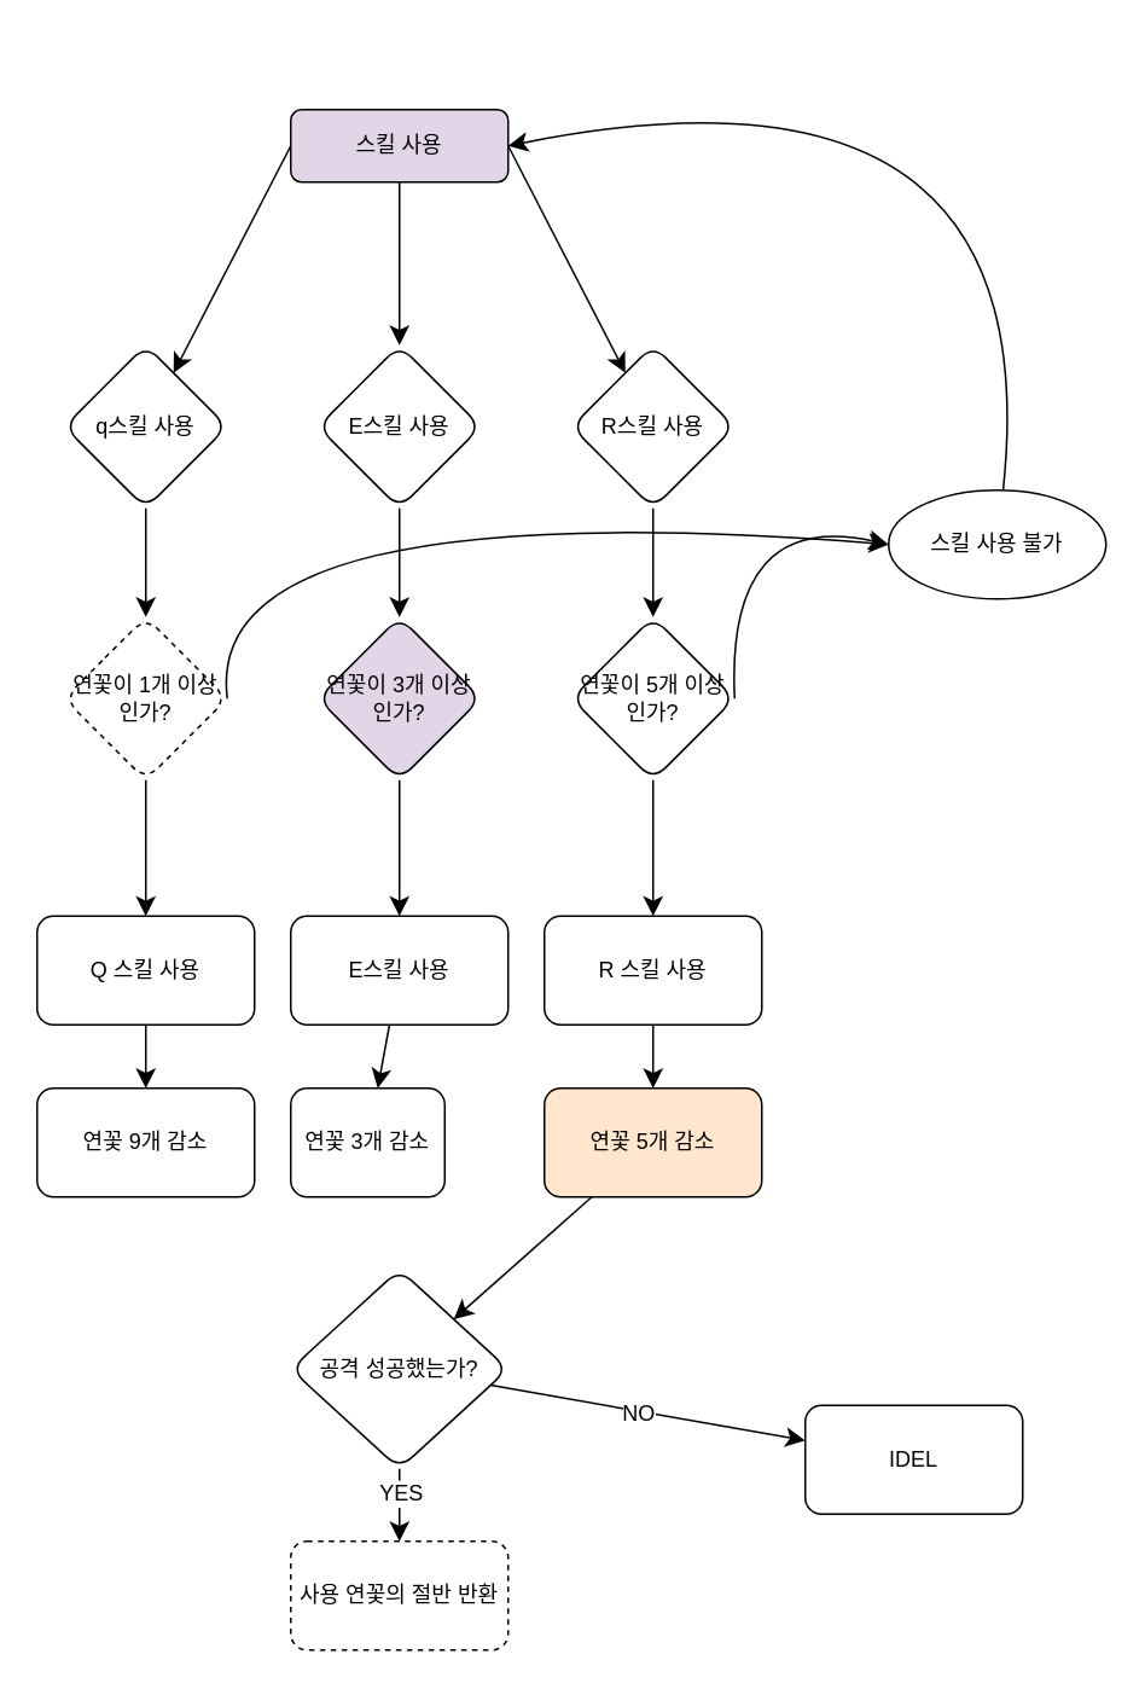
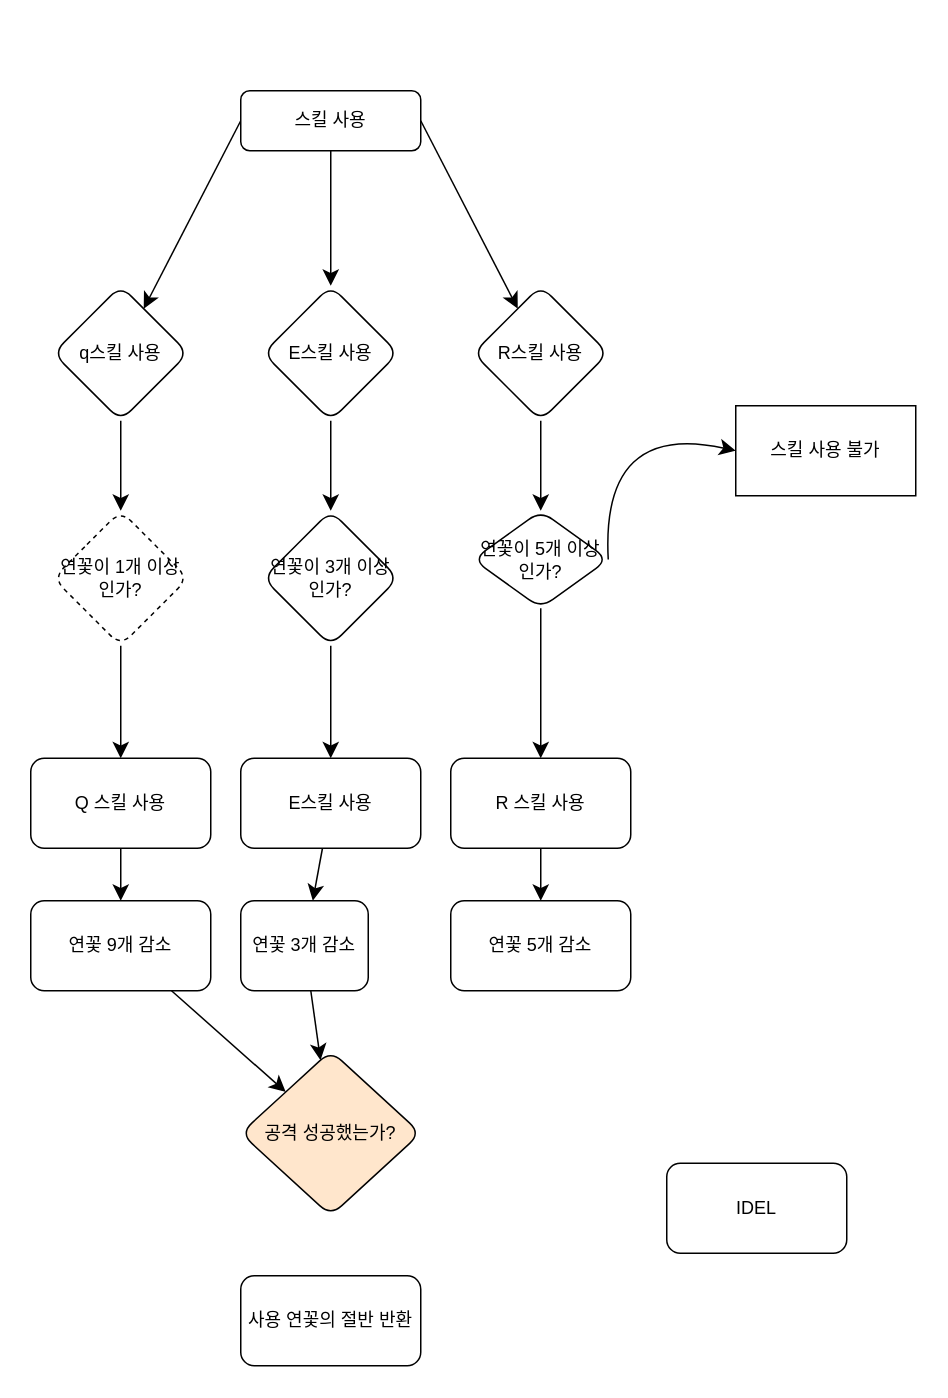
  <mxCell id="0" />
  <mxCell id="1" parent="0" />
  <mxCell id="2" value="" style="edgeStyle=none;curved=1;rounded=0;orthogonalLoop=1;jettySize=auto;html=1;fontSize=12;startSize=8;endSize=8;exitX=0;exitY=0.5;exitDx=0;exitDy=0;" edge="1" parent="1" source="3" target="5"><mxGeometry relative="1" as="geometry" /></mxCell>
- <mxCell id="3" value="스킬 사용" style="rounded=1;whiteSpace=wrap;html=1;fontSize=12;glass=0;strokeWidth=1;shadow=0;fillColor=#e1d5e7;" parent="1" vertex="1"><mxGeometry x="160" y="60" width="120" height="40" as="geometry" /></mxCell>
+ <mxCell id="3" value="스킬 사용" style="rounded=1;whiteSpace=wrap;html=1;fontSize=12;glass=0;strokeWidth=1;shadow=0;" parent="1" vertex="1"><mxGeometry x="160" y="60" width="120" height="40" as="geometry" /></mxCell>
  <mxCell id="4" value="" style="edgeStyle=none;curved=1;rounded=0;orthogonalLoop=1;jettySize=auto;html=1;fontSize=12;startSize=8;endSize=8;" edge="1" parent="1" source="5" target="8"><mxGeometry relative="1" as="geometry" /></mxCell>
  <mxCell id="5" value="q스킬 사용" style="rhombus;whiteSpace=wrap;html=1;rounded=1;glass=0;strokeWidth=1;shadow=0;" vertex="1" parent="1"><mxGeometry x="35" y="190" width="90" height="90" as="geometry" /></mxCell>
  <mxCell id="6" value="" style="edgeStyle=none;curved=1;rounded=0;orthogonalLoop=1;jettySize=auto;html=1;fontSize=12;startSize=8;endSize=8;" edge="1" parent="1" source="8" target="10"><mxGeometry relative="1" as="geometry" /></mxCell>
- <mxCell id="7" style="edgeStyle=none;curved=1;rounded=0;orthogonalLoop=1;jettySize=auto;html=1;exitX=1;exitY=0.5;exitDx=0;exitDy=0;fontSize=12;startSize=8;endSize=8;entryX=0;entryY=0.5;entryDx=0;entryDy=0;" edge="1" parent="1" source="8" target="33"><mxGeometry relative="1" as="geometry"><mxPoint x="480" y="300" as="targetPoint" /><Array as="points"><mxPoint x="110" y="270" /></Array></mxGeometry></mxCell>
  <mxCell id="8" value="연꽃이 1개 이상인가?" style="rhombus;whiteSpace=wrap;html=1;rounded=1;glass=0;strokeWidth=1;shadow=0;dashed=1;" vertex="1" parent="1"><mxGeometry x="35" y="340" width="90" height="90" as="geometry" /></mxCell>
  <mxCell id="9" value="" style="edgeStyle=none;curved=1;rounded=0;orthogonalLoop=1;jettySize=auto;html=1;fontSize=12;startSize=8;endSize=8;" edge="1" parent="1" source="10" target="12"><mxGeometry relative="1" as="geometry" /></mxCell>
  <mxCell id="10" value="Q 스킬 사용" style="rounded=1;whiteSpace=wrap;html=1;glass=0;strokeWidth=1;shadow=0;" vertex="1" parent="1"><mxGeometry x="20" y="505" width="120" height="60" as="geometry" /></mxCell>
+ <mxCell id="11" value="" style="edgeStyle=none;curved=1;rounded=0;orthogonalLoop=1;jettySize=auto;html=1;fontSize=12;startSize=8;endSize=8;entryX=0;entryY=0;entryDx=0;entryDy=0;" edge="1" parent="1" source="12" target="38"><mxGeometry relative="1" as="geometry"><mxPoint x="178" y="700" as="targetPoint" /></mxGeometry></mxCell>
  <mxCell id="12" value="연꽃 9개 감소" style="rounded=1;whiteSpace=wrap;html=1;glass=0;strokeWidth=1;shadow=0;" vertex="1" parent="1"><mxGeometry x="20" y="600" width="120" height="60" as="geometry" /></mxCell>
  <mxCell id="13" value="" style="edgeStyle=none;curved=1;rounded=0;orthogonalLoop=1;jettySize=auto;html=1;fontSize=12;startSize=8;endSize=8;exitX=0.5;exitY=1;exitDx=0;exitDy=0;" edge="1" parent="1" target="15" source="3"><mxGeometry relative="1" as="geometry"><mxPoint x="310" y="80" as="sourcePoint" /></mxGeometry></mxCell>
  <mxCell id="14" value="" style="edgeStyle=none;curved=1;rounded=0;orthogonalLoop=1;jettySize=auto;html=1;fontSize=12;startSize=8;endSize=8;" edge="1" parent="1" source="15" target="17"><mxGeometry relative="1" as="geometry" /></mxCell>
  <mxCell id="15" value="E스킬 사용" style="rhombus;whiteSpace=wrap;html=1;rounded=1;glass=0;strokeWidth=1;shadow=0;" vertex="1" parent="1"><mxGeometry x="175" y="190" width="90" height="90" as="geometry" /></mxCell>
  <mxCell id="16" value="" style="edgeStyle=none;curved=1;rounded=0;orthogonalLoop=1;jettySize=auto;html=1;fontSize=12;startSize=8;endSize=8;" edge="1" parent="1" source="17" target="19"><mxGeometry relative="1" as="geometry" /></mxCell>
- <mxCell id="17" value="연꽃이 3개 이상인가?" style="rhombus;whiteSpace=wrap;html=1;rounded=1;glass=0;strokeWidth=1;shadow=0;fillColor=#e1d5e7;" vertex="1" parent="1"><mxGeometry x="175" y="340" width="90" height="90" as="geometry" /></mxCell>
+ <mxCell id="17" value="연꽃이 3개 이상인가?" style="rhombus;whiteSpace=wrap;html=1;rounded=1;glass=0;strokeWidth=1;shadow=0;" vertex="1" parent="1"><mxGeometry x="175" y="340" width="90" height="90" as="geometry" /></mxCell>
  <mxCell id="18" value="" style="edgeStyle=none;curved=1;rounded=0;orthogonalLoop=1;jettySize=auto;html=1;fontSize=12;startSize=8;endSize=8;" edge="1" parent="1" source="19" target="21"><mxGeometry relative="1" as="geometry" /></mxCell>
  <mxCell id="19" value="E스킬 사용" style="rounded=1;whiteSpace=wrap;html=1;glass=0;strokeWidth=1;shadow=0;" vertex="1" parent="1"><mxGeometry x="160" y="505" width="120" height="60" as="geometry" /></mxCell>
+ <mxCell id="20" value="" style="edgeStyle=none;curved=1;rounded=0;orthogonalLoop=1;jettySize=auto;html=1;fontSize=12;startSize=8;endSize=8;" edge="1" parent="1" source="21" target="38"><mxGeometry relative="1" as="geometry" /></mxCell>
  <mxCell id="21" value="연꽃 3개 감소" style="rounded=1;whiteSpace=wrap;html=1;glass=0;strokeWidth=1;shadow=0;" vertex="1" parent="1"><mxGeometry x="160" y="600" width="85" height="60" as="geometry" /></mxCell>
  <mxCell id="22" value="" style="edgeStyle=none;curved=1;rounded=0;orthogonalLoop=1;jettySize=auto;html=1;fontSize=12;startSize=8;endSize=8;exitX=1;exitY=0.5;exitDx=0;exitDy=0;" edge="1" parent="1" target="24" source="3"><mxGeometry relative="1" as="geometry"><mxPoint x="280" y="80" as="sourcePoint" /></mxGeometry></mxCell>
  <mxCell id="23" value="" style="edgeStyle=none;curved=1;rounded=0;orthogonalLoop=1;jettySize=auto;html=1;fontSize=12;startSize=8;endSize=8;" edge="1" parent="1" source="24" target="27"><mxGeometry relative="1" as="geometry" /></mxCell>
  <mxCell id="24" value="R스킬 사용" style="rhombus;whiteSpace=wrap;html=1;rounded=1;glass=0;strokeWidth=1;shadow=0;" vertex="1" parent="1"><mxGeometry x="315" y="190" width="90" height="90" as="geometry" /></mxCell>
  <mxCell id="25" value="" style="edgeStyle=none;curved=1;rounded=0;orthogonalLoop=1;jettySize=auto;html=1;fontSize=12;startSize=8;endSize=8;" edge="1" parent="1" source="27" target="29"><mxGeometry relative="1" as="geometry" /></mxCell>
  <mxCell id="26" style="edgeStyle=none;curved=1;rounded=0;orthogonalLoop=1;jettySize=auto;html=1;exitX=1;exitY=0.5;exitDx=0;exitDy=0;fontSize=12;startSize=8;endSize=8;entryX=0;entryY=0.5;entryDx=0;entryDy=0;" edge="1" parent="1" source="27" target="33"><mxGeometry relative="1" as="geometry"><mxPoint x="470" y="300" as="targetPoint" /><Array as="points"><mxPoint x="400" y="280" /></Array></mxGeometry></mxCell>
- <mxCell id="27" value="연꽃이 5개 이상인가?" style="rhombus;whiteSpace=wrap;html=1;rounded=1;glass=0;strokeWidth=1;shadow=0;" vertex="1" parent="1"><mxGeometry x="315" y="340" width="90" height="90" as="geometry" /></mxCell>
+ <mxCell id="27" value="연꽃이 5개 이상인가?" style="rhombus;whiteSpace=wrap;html=1;rounded=1;glass=0;strokeWidth=1;shadow=0;" vertex="1" parent="1"><mxGeometry x="315" y="340" width="90" height="65" as="geometry" /></mxCell>
  <mxCell id="28" value="" style="edgeStyle=none;curved=1;rounded=0;orthogonalLoop=1;jettySize=auto;html=1;fontSize=12;startSize=8;endSize=8;" edge="1" parent="1" source="29" target="31"><mxGeometry relative="1" as="geometry" /></mxCell>
  <mxCell id="29" value="R 스킬 사용" style="rounded=1;whiteSpace=wrap;html=1;glass=0;strokeWidth=1;shadow=0;" vertex="1" parent="1"><mxGeometry x="300" y="505" width="120" height="60" as="geometry" /></mxCell>
- <mxCell id="30" value="" style="edgeStyle=none;curved=1;rounded=0;orthogonalLoop=1;jettySize=auto;html=1;fontSize=12;startSize=8;endSize=8;entryX=1;entryY=0;entryDx=0;entryDy=0;" edge="1" parent="1" source="31" target="38"><mxGeometry relative="1" as="geometry"><mxPoint x="262" y="700" as="targetPoint" /></mxGeometry></mxCell>
- <mxCell id="31" value="연꽃 5개 감소" style="rounded=1;whiteSpace=wrap;html=1;glass=0;strokeWidth=1;shadow=0;fillColor=#ffe6cc;" vertex="1" parent="1"><mxGeometry x="300" y="600" width="120" height="60" as="geometry" /></mxCell>
- <mxCell id="32" value="" style="edgeStyle=none;curved=1;rounded=0;orthogonalLoop=1;jettySize=auto;html=1;fontSize=12;startSize=8;endSize=8;entryX=1;entryY=0.5;entryDx=0;entryDy=0;" edge="1" parent="1" source="33" target="3"><mxGeometry relative="1" as="geometry"><Array as="points"><mxPoint x="580" y="20" /></Array></mxGeometry></mxCell>
- <mxCell id="33" value="스킬 사용 불가" style="ellipse;whiteSpace=wrap;html=1;" vertex="1" parent="1"><mxGeometry x="490" y="270" width="120" height="60" as="geometry" /></mxCell>
- <mxCell id="34" value="" style="edgeStyle=none;curved=1;rounded=0;orthogonalLoop=1;jettySize=auto;html=1;fontSize=12;startSize=8;endSize=8;" edge="1" parent="1" source="38" target="39"><mxGeometry relative="1" as="geometry" /></mxCell>
- <mxCell id="35" value="NO" style="edgeLabel;html=1;align=center;verticalAlign=middle;resizable=0;points=[];fontSize=12;" vertex="1" connectable="0" parent="34"><mxGeometry x="-0.057" y="-1" relative="1" as="geometry"><mxPoint as="offset" /></mxGeometry></mxCell>
- <mxCell id="36" value="" style="edgeStyle=none;curved=1;rounded=0;orthogonalLoop=1;jettySize=auto;html=1;fontSize=12;startSize=8;endSize=8;" edge="1" parent="1" source="38" target="40"><mxGeometry relative="1" as="geometry" /></mxCell>
- <mxCell id="37" value="YES" style="edgeLabel;html=1;align=center;verticalAlign=middle;resizable=0;points=[];fontSize=12;" vertex="1" connectable="0" parent="36"><mxGeometry x="-0.365" relative="1" as="geometry"><mxPoint as="offset" /></mxGeometry></mxCell>
- <mxCell id="38" value="공격 성공했는가?" style="rhombus;whiteSpace=wrap;html=1;rounded=1;glass=0;strokeWidth=1;shadow=0;" vertex="1" parent="1"><mxGeometry x="160" y="700" width="120" height="110" as="geometry" /></mxCell>
+ <mxCell id="31" value="연꽃 5개 감소" style="rounded=1;whiteSpace=wrap;html=1;glass=0;strokeWidth=1;shadow=0;" vertex="1" parent="1"><mxGeometry x="300" y="600" width="120" height="60" as="geometry" /></mxCell>
+ <mxCell id="33" value="스킬 사용 불가" style="rounded=0;whiteSpace=wrap;html=1;" vertex="1" parent="1"><mxGeometry x="490" y="270" width="120" height="60" as="geometry" /></mxCell>
+ <mxCell id="38" value="공격 성공했는가?" style="rhombus;whiteSpace=wrap;html=1;rounded=1;glass=0;strokeWidth=1;shadow=0;fillColor=#ffe6cc;" vertex="1" parent="1"><mxGeometry x="160" y="700" width="120" height="110" as="geometry" /></mxCell>
  <mxCell id="39" value="IDEL" style="whiteSpace=wrap;html=1;rounded=1;glass=0;strokeWidth=1;shadow=0;" vertex="1" parent="1"><mxGeometry x="444" y="775" width="120" height="60" as="geometry" /></mxCell>
- <mxCell id="40" value="사용 연꽃의 절반 반환" style="whiteSpace=wrap;html=1;rounded=1;glass=0;strokeWidth=1;shadow=0;dashed=1;" vertex="1" parent="1"><mxGeometry x="160" y="850" width="120" height="60" as="geometry" /></mxCell>
+ <mxCell id="40" value="사용 연꽃의 절반 반환" style="whiteSpace=wrap;html=1;rounded=1;glass=0;strokeWidth=1;shadow=0;" vertex="1" parent="1"><mxGeometry x="160" y="850" width="120" height="60" as="geometry" /></mxCell>
